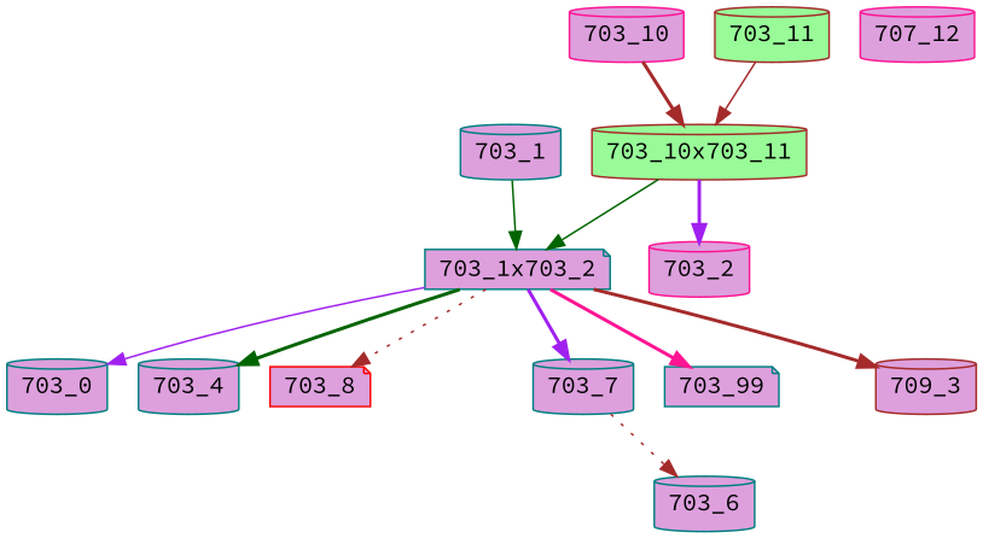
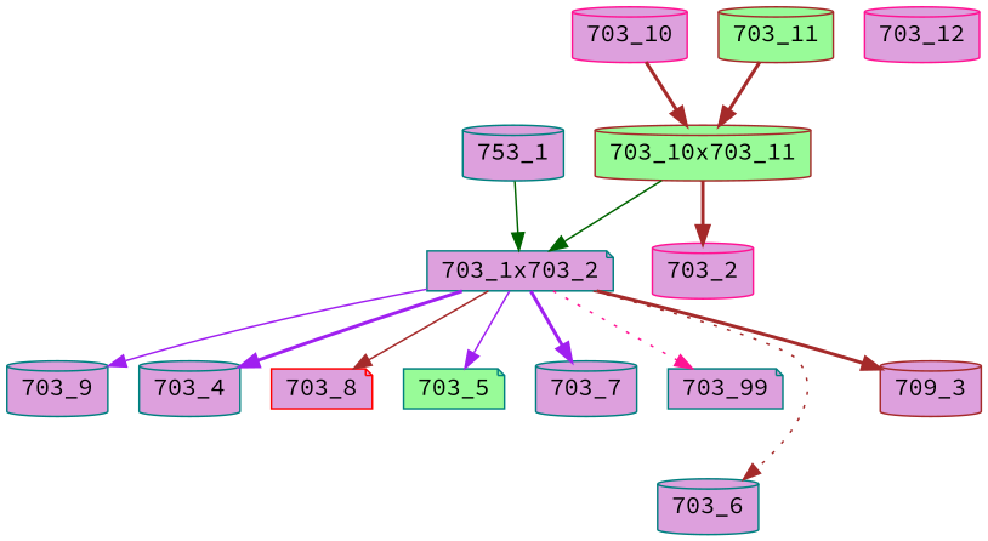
  digraph {
    fontname="Source Code Pro"
    node [color=teal fillcolor=plum fontcolor=black fontname="Source Code Pro" regular=0 shape=cylinder style=filled]
    edge [color=brown fontname="Source Code Pro" style=bold]
    "703_2" [color=deeppink height=0.3 width=0.5]
    "703_1x703_2" [height=.1 shape=note width=.1 fontcolor="" regular=""]
-   "703_9" [height=0.3 width=0.5 label="703_0"]
+   "703_9" [height=0.3 width=0.5]
    "703_4" [height=0.3 width=0.5]
    "703_8" [color=red height=0.3 shape=note width=0.5]
+   "703_5" [fillcolor=palegreen height=0.3 shape=note width=0.5]
    "703_7" [height=0.3 width=0.5]
    "703_99" [height=0.3 shape=note width=0.5]
    "703_6" [height=0.3 width=0.5]
    n10 [color=brown height=0.3 label="709_3" width=0.5]
    "703_10x703_11" [color=brown fillcolor=palegreen height=.1 width=.1 fontcolor="" regular=""]
-   "703_1" [height=0.3 width=0.5]
+   "703_1" [height=0.3 width=0.5 label="753_1"]
    "703_10" [color=deeppink height=0.3 width=0.5]
    "703_11" [color=brown fillcolor=palegreen height=0.3 width=0.5]
-   "703_12" [color=deeppink height=0.3 width=0.5 label="707_12"]
+   "703_12" [color=deeppink height=0.3 width=0.5]
    "703_1x703_2" -> "703_9" [color=purple style=solid]
-   "703_1x703_2" -> "703_4" [color=darkgreen]
-   "703_1x703_2" -> "703_8" [style=dotted]
+   "703_1x703_2" -> "703_4" [color=purple]
+   "703_1x703_2" -> "703_8" [style=solid]
+   "703_1x703_2" -> "703_5" [color=purple style=solid]
    "703_1x703_2" -> "703_7" [color=purple]
-   "703_1x703_2" -> "703_99" [color=deeppink]
-   "703_7" -> "703_6" [style=dotted]
+   "703_1x703_2" -> "703_99" [color=deeppink style=dotted]
+   "703_1x703_2" -> "703_6" [style=dotted]
    "703_1x703_2" -> n10
-   "703_10x703_11" -> "703_2" [color=purple]
+   "703_10x703_11" -> "703_2"
    "703_10x703_11" -> "703_1x703_2" [color=darkgreen style=solid]
    "703_1" -> "703_1x703_2" [color=darkgreen style=solid]
    "703_10" -> "703_10x703_11"
-   "703_11" -> "703_10x703_11" [style=solid]
+   "703_11" -> "703_10x703_11"
  }
